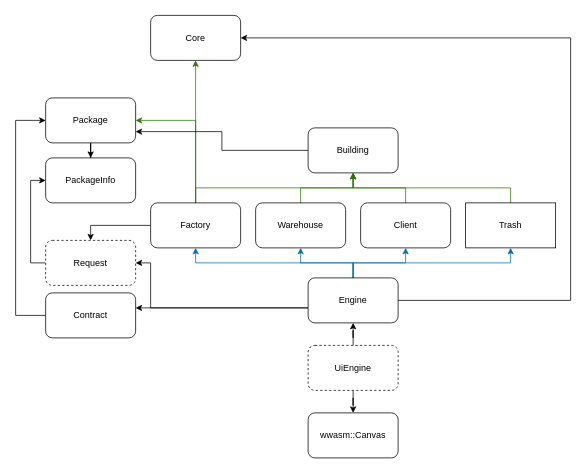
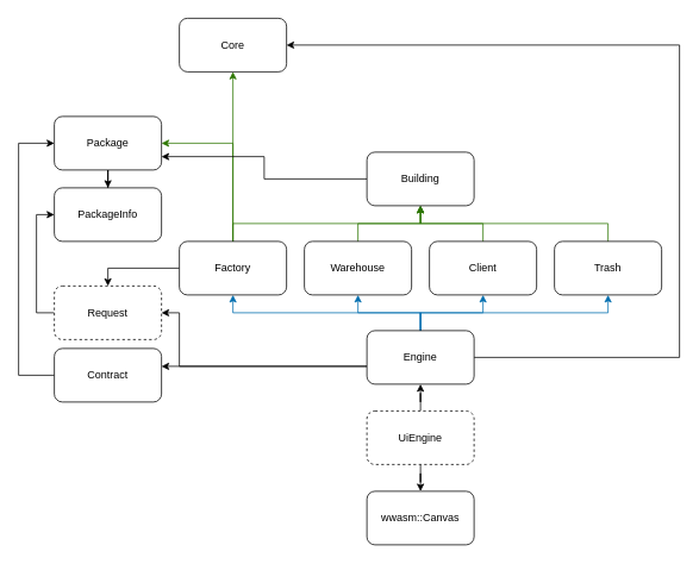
  <mxCell id="0" />
  <mxCell id="1" parent="0" />
  <mxCell id="2" style="edgeStyle=orthogonalEdgeStyle;rounded=0;orthogonalLoop=1;jettySize=auto;html=1;" edge="1" parent="1" source="4" target="12"><mxGeometry relative="1" as="geometry" /></mxCell>
  <mxCell id="3" style="edgeStyle=orthogonalEdgeStyle;rounded=0;orthogonalLoop=1;jettySize=auto;html=1;" edge="1" parent="1" source="4" target="34"><mxGeometry relative="1" as="geometry" /></mxCell>
  <mxCell id="4" value="UiEngine" style="rounded=1;whiteSpace=wrap;html=1;dashed=1;" vertex="1" parent="1"><mxGeometry x="410" y="460" width="120" height="60" as="geometry" /></mxCell>
  <mxCell id="5" style="edgeStyle=orthogonalEdgeStyle;rounded=0;orthogonalLoop=1;jettySize=auto;html=1;fillColor=#1ba1e2;strokeColor=#006EAF;" edge="1" parent="1" source="12" target="24"><mxGeometry relative="1" as="geometry"><Array as="points"><mxPoint x="470" y="350" /><mxPoint x="260" y="350" /></Array></mxGeometry></mxCell>
  <mxCell id="6" style="edgeStyle=orthogonalEdgeStyle;rounded=0;orthogonalLoop=1;jettySize=auto;html=1;fillColor=#1ba1e2;strokeColor=#006EAF;" edge="1" parent="1" source="12" target="26"><mxGeometry relative="1" as="geometry" /></mxCell>
  <mxCell id="7" style="edgeStyle=orthogonalEdgeStyle;rounded=0;orthogonalLoop=1;jettySize=auto;html=1;fillColor=#1ba1e2;strokeColor=#006EAF;" edge="1" parent="1" source="12" target="16"><mxGeometry relative="1" as="geometry" /></mxCell>
  <mxCell id="8" style="edgeStyle=orthogonalEdgeStyle;rounded=0;orthogonalLoop=1;jettySize=auto;html=1;fillColor=#1ba1e2;strokeColor=#006EAF;" edge="1" parent="1" source="12" target="14"><mxGeometry relative="1" as="geometry"><Array as="points"><mxPoint x="470" y="350" /><mxPoint x="680" y="350" /></Array></mxGeometry></mxCell>
  <mxCell id="9" style="edgeStyle=orthogonalEdgeStyle;rounded=0;orthogonalLoop=1;jettySize=auto;html=1;entryX=1;entryY=0.5;entryDx=0;entryDy=0;" edge="1" parent="1" source="12" target="18"><mxGeometry relative="1" as="geometry"><Array as="points"><mxPoint x="200" y="410" /><mxPoint x="200" y="350" /></Array></mxGeometry></mxCell>
  <mxCell id="10" style="edgeStyle=orthogonalEdgeStyle;rounded=0;orthogonalLoop=1;jettySize=auto;html=1;" edge="1" parent="1" source="12"><mxGeometry relative="1" as="geometry"><mxPoint x="180" y="410" as="targetPoint" /><Array as="points"><mxPoint x="180" y="410" /></Array></mxGeometry></mxCell>
  <mxCell id="11" style="edgeStyle=orthogonalEdgeStyle;rounded=0;orthogonalLoop=1;jettySize=auto;html=1;entryX=1;entryY=0.5;entryDx=0;entryDy=0;" edge="1" parent="1" source="12" target="19"><mxGeometry relative="1" as="geometry"><Array as="points"><mxPoint x="760" y="400" /><mxPoint x="760" y="50" /></Array></mxGeometry></mxCell>
  <mxCell id="12" value="Engine" style="rounded=1;whiteSpace=wrap;html=1;" vertex="1" parent="1"><mxGeometry x="410" y="370" width="120" height="60" as="geometry" /></mxCell>
  <mxCell id="13" style="edgeStyle=orthogonalEdgeStyle;rounded=0;orthogonalLoop=1;jettySize=auto;html=1;fillColor=#60a917;strokeColor=#2D7600;" edge="1" parent="1" source="14" target="30"><mxGeometry relative="1" as="geometry"><Array as="points"><mxPoint x="680" y="250" /><mxPoint x="470" y="250" /></Array></mxGeometry></mxCell>
- <mxCell id="14" value="Trash" style="whiteSpace=wrap;html=1;rounded=0;" vertex="1" parent="1"><mxGeometry x="620" y="270" width="120" height="60" as="geometry" /></mxCell>
+ <mxCell id="14" value="Trash" style="rounded=1;whiteSpace=wrap;html=1;" vertex="1" parent="1"><mxGeometry x="620" y="270" width="120" height="60" as="geometry" /></mxCell>
  <mxCell id="15" style="edgeStyle=orthogonalEdgeStyle;rounded=0;orthogonalLoop=1;jettySize=auto;html=1;fillColor=#60a917;strokeColor=#2D7600;" edge="1" parent="1" source="16" target="30"><mxGeometry relative="1" as="geometry" /></mxCell>
  <mxCell id="16" value="Client" style="rounded=1;whiteSpace=wrap;html=1;" vertex="1" parent="1"><mxGeometry x="480" y="270" width="120" height="60" as="geometry" /></mxCell>
  <mxCell id="17" style="edgeStyle=orthogonalEdgeStyle;rounded=0;orthogonalLoop=1;jettySize=auto;html=1;entryX=0;entryY=0.5;entryDx=0;entryDy=0;" edge="1" parent="1" source="18" target="33"><mxGeometry relative="1" as="geometry"><Array as="points"><mxPoint x="40" y="350" /><mxPoint x="40" y="240" /></Array></mxGeometry></mxCell>
  <mxCell id="18" value="Request" style="rounded=1;whiteSpace=wrap;html=1;dashed=1;" vertex="1" parent="1"><mxGeometry x="60" y="320" width="120" height="60" as="geometry" /></mxCell>
  <mxCell id="19" value="Core" style="rounded=1;whiteSpace=wrap;html=1;" vertex="1" parent="1"><mxGeometry x="200" y="20" width="120" height="60" as="geometry" /></mxCell>
  <mxCell id="20" style="edgeStyle=orthogonalEdgeStyle;rounded=0;orthogonalLoop=1;jettySize=auto;html=1;entryX=0.5;entryY=1;entryDx=0;entryDy=0;fillColor=#60a917;strokeColor=#2D7600;" edge="1" parent="1" source="24" target="30"><mxGeometry relative="1" as="geometry"><mxPoint x="300" y="230" as="targetPoint" /><Array as="points"><mxPoint x="260" y="250" /><mxPoint x="470" y="250" /></Array></mxGeometry></mxCell>
  <mxCell id="21" style="edgeStyle=orthogonalEdgeStyle;rounded=0;orthogonalLoop=1;jettySize=auto;html=1;entryX=0.5;entryY=0;entryDx=0;entryDy=0;" edge="1" parent="1" source="24" target="18"><mxGeometry relative="1" as="geometry" /></mxCell>
  <mxCell id="22" style="edgeStyle=orthogonalEdgeStyle;rounded=0;orthogonalLoop=1;jettySize=auto;html=1;entryX=1;entryY=0.5;entryDx=0;entryDy=0;fillColor=#60a917;strokeColor=#2D7600;" edge="1" parent="1" source="24" target="32"><mxGeometry relative="1" as="geometry"><mxPoint x="200" y="160" as="targetPoint" /><Array as="points"><mxPoint x="260" y="160" /></Array></mxGeometry></mxCell>
  <mxCell id="23" style="edgeStyle=orthogonalEdgeStyle;rounded=0;orthogonalLoop=1;jettySize=auto;html=1;entryX=0.5;entryY=1;entryDx=0;entryDy=0;fillColor=#60a917;strokeColor=#2D7600;" edge="1" parent="1" source="24" target="19"><mxGeometry relative="1" as="geometry" /></mxCell>
  <mxCell id="24" value="Factory" style="rounded=1;whiteSpace=wrap;html=1;" vertex="1" parent="1"><mxGeometry x="200" y="270" width="120" height="60" as="geometry" /></mxCell>
  <mxCell id="25" style="edgeStyle=orthogonalEdgeStyle;rounded=0;orthogonalLoop=1;jettySize=auto;html=1;fillColor=#60a917;strokeColor=#2D7600;" edge="1" parent="1" source="26" target="30"><mxGeometry relative="1" as="geometry" /></mxCell>
  <mxCell id="26" value="Warehouse" style="rounded=1;whiteSpace=wrap;html=1;" vertex="1" parent="1"><mxGeometry x="340" y="270" width="120" height="60" as="geometry" /></mxCell>
  <mxCell id="27" style="edgeStyle=orthogonalEdgeStyle;rounded=0;orthogonalLoop=1;jettySize=auto;html=1;entryX=0;entryY=0.5;entryDx=0;entryDy=0;" edge="1" parent="1" source="28" target="32"><mxGeometry relative="1" as="geometry"><Array as="points"><mxPoint x="20" y="420" /><mxPoint x="20" y="160" /></Array></mxGeometry></mxCell>
  <mxCell id="28" value="Contract" style="rounded=1;whiteSpace=wrap;html=1;" vertex="1" parent="1"><mxGeometry x="60" y="390" width="120" height="60" as="geometry" /></mxCell>
  <mxCell id="29" style="edgeStyle=orthogonalEdgeStyle;rounded=0;orthogonalLoop=1;jettySize=auto;html=1;entryX=1;entryY=0.75;entryDx=0;entryDy=0;" edge="1" parent="1" source="30" target="32"><mxGeometry relative="1" as="geometry" /></mxCell>
  <mxCell id="30" value="Building" style="rounded=1;whiteSpace=wrap;html=1;" vertex="1" parent="1"><mxGeometry x="410" y="170" width="120" height="60" as="geometry" /></mxCell>
  <mxCell id="31" style="edgeStyle=orthogonalEdgeStyle;rounded=0;orthogonalLoop=1;jettySize=auto;html=1;" edge="1" parent="1" source="32" target="33"><mxGeometry relative="1" as="geometry" /></mxCell>
  <mxCell id="32" value="Package" style="rounded=1;whiteSpace=wrap;html=1;" vertex="1" parent="1"><mxGeometry x="60" y="130" width="120" height="60" as="geometry" /></mxCell>
  <mxCell id="33" value="PackageInfo" style="rounded=1;whiteSpace=wrap;html=1;" vertex="1" parent="1"><mxGeometry x="60" y="210" width="120" height="60" as="geometry" /></mxCell>
  <mxCell id="34" value="wwasm::Canvas" style="rounded=1;whiteSpace=wrap;html=1;" vertex="1" parent="1"><mxGeometry x="410" y="550" width="120" height="60" as="geometry" /></mxCell>
